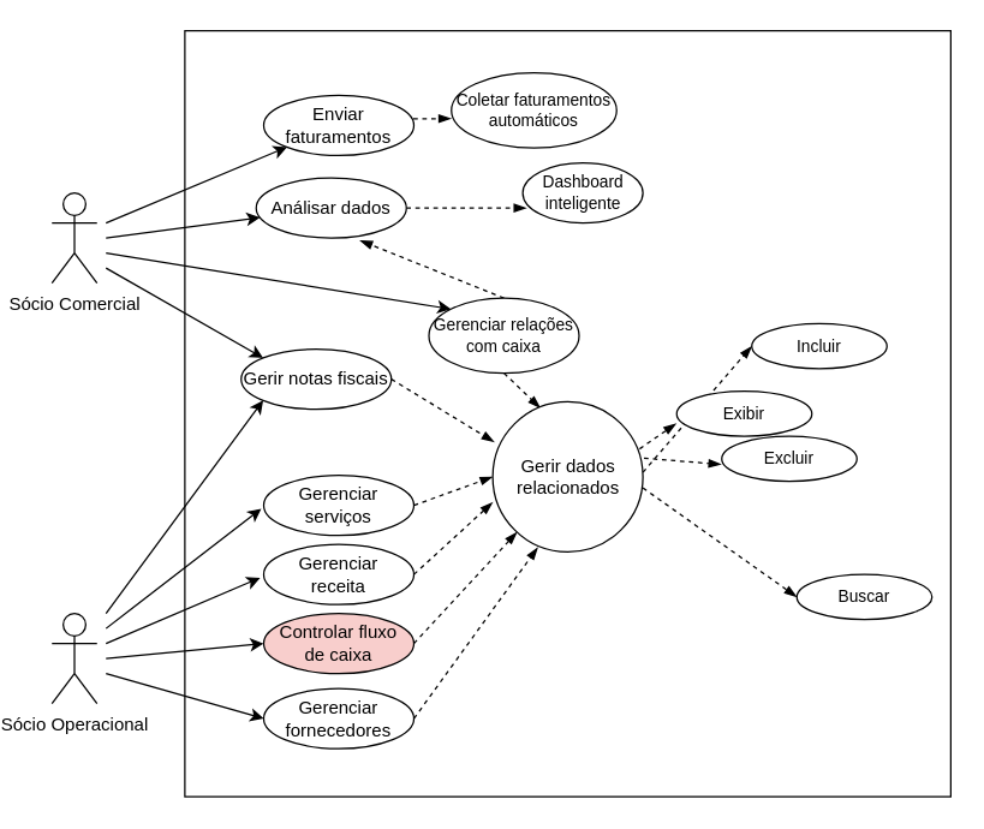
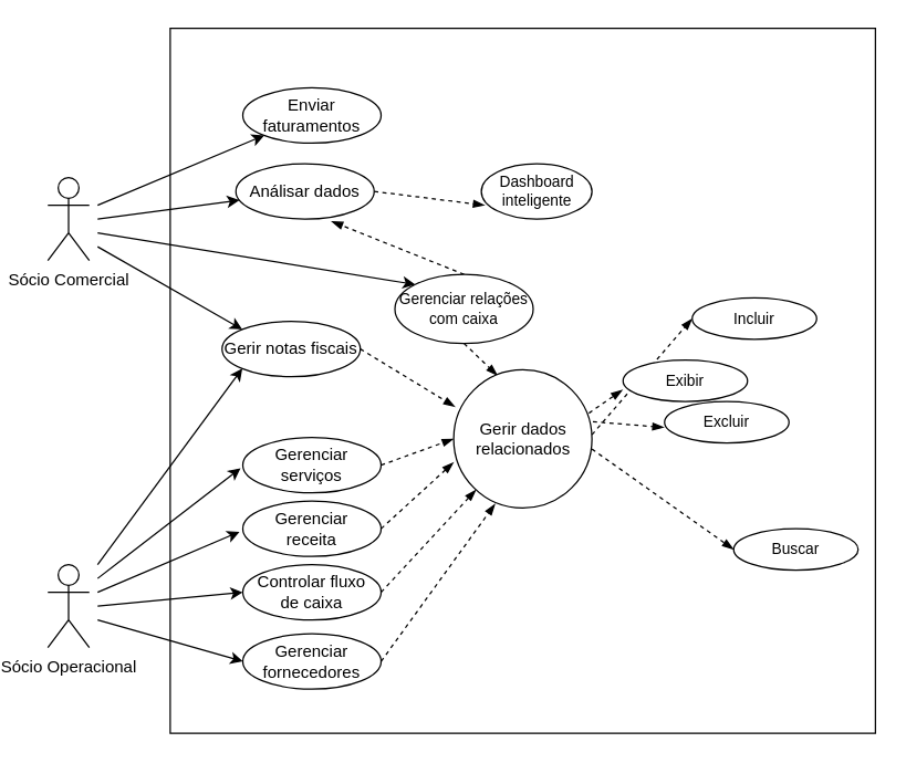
  <mxCell id="0" />
  <mxCell id="1" parent="0" />
  <mxCell id="2" value="" style="whiteSpace=wrap;html=1;aspect=fixed;" vertex="1" parent="1"><mxGeometry x="108.5" y="20" width="510" height="510" as="geometry" /></mxCell>
  <mxCell id="3" value="Sócio Operacional" style="shape=umlActor;verticalLabelPosition=bottom;verticalAlign=top;html=1;outlineConnect=0;align=center;" parent="1" vertex="1"><mxGeometry x="20" y="408" width="30" height="60" as="geometry" /></mxCell>
  <mxCell id="4" style="edgeStyle=none;rounded=0;orthogonalLoop=1;jettySize=auto;html=1;exitX=1;exitY=0.5;exitDx=0;exitDy=0;entryX=0;entryY=0.67;entryDx=0;entryDy=0;entryPerimeter=0;dashed=1;fontSize=11;startArrow=none;startFill=0;endArrow=blockThin;endFill=1;" parent="1" source="5" target="34" edge="1"><mxGeometry relative="1" as="geometry" /></mxCell>
  <mxCell id="5" value="Gerenciar &lt;br&gt;receita" style="ellipse;whiteSpace=wrap;html=1;" parent="1" vertex="1"><mxGeometry x="161" y="362" width="100" height="40" as="geometry" /></mxCell>
  <mxCell id="6" style="edgeStyle=none;rounded=0;orthogonalLoop=1;jettySize=auto;html=1;exitX=1;exitY=0.5;exitDx=0;exitDy=0;dashed=1;fontSize=11;startArrow=none;startFill=0;endArrow=blockThin;endFill=1;" parent="1" source="7" target="34" edge="1"><mxGeometry relative="1" as="geometry" /></mxCell>
- <mxCell id="7" value="Controlar fluxo &lt;br&gt;de caixa" style="ellipse;whiteSpace=wrap;html=1;fillColor=#f8cecc;" parent="1" vertex="1"><mxGeometry x="161" y="408" width="100" height="40" as="geometry" /></mxCell>
+ <mxCell id="7" value="Controlar fluxo &lt;br&gt;de caixa" style="ellipse;whiteSpace=wrap;html=1;" parent="1" vertex="1"><mxGeometry x="161" y="408" width="100" height="40" as="geometry" /></mxCell>
  <mxCell id="8" style="edgeStyle=none;rounded=0;orthogonalLoop=1;jettySize=auto;html=1;exitX=1;exitY=0.5;exitDx=0;exitDy=0;entryX=0;entryY=0.5;entryDx=0;entryDy=0;dashed=1;fontSize=11;startArrow=none;startFill=0;endArrow=blockThin;endFill=1;" parent="1" source="9" target="34" edge="1"><mxGeometry relative="1" as="geometry" /></mxCell>
  <mxCell id="9" value="Gerenciar &lt;br&gt;serviços" style="ellipse;whiteSpace=wrap;html=1;" parent="1" vertex="1"><mxGeometry x="161" y="316" width="100" height="40" as="geometry" /></mxCell>
  <mxCell id="10" style="edgeStyle=none;rounded=0;orthogonalLoop=1;jettySize=auto;html=1;exitX=1;exitY=0.5;exitDx=0;exitDy=0;entryX=0.3;entryY=0.97;entryDx=0;entryDy=0;entryPerimeter=0;dashed=1;fontSize=11;startArrow=none;startFill=0;endArrow=blockThin;endFill=1;" parent="1" source="11" target="34" edge="1"><mxGeometry relative="1" as="geometry" /></mxCell>
  <mxCell id="11" value="Gerenciar&lt;br&gt;fornecedores" style="ellipse;whiteSpace=wrap;html=1;" parent="1" vertex="1"><mxGeometry x="161" y="458" width="100" height="40" as="geometry" /></mxCell>
  <mxCell id="12" style="edgeStyle=none;rounded=0;orthogonalLoop=1;jettySize=auto;html=1;exitX=1;exitY=0.5;exitDx=0;exitDy=0;entryX=0.01;entryY=0.268;entryDx=0;entryDy=0;entryPerimeter=0;dashed=1;fontSize=11;startArrow=none;startFill=0;endArrow=blockThin;endFill=1;" parent="1" source="13" target="34" edge="1"><mxGeometry relative="1" as="geometry" /></mxCell>
  <mxCell id="13" value="Gerir notas fiscais" style="ellipse;whiteSpace=wrap;html=1;" parent="1" vertex="1"><mxGeometry x="146" y="232" width="100" height="40" as="geometry" /></mxCell>
  <mxCell id="14" value="" style="endArrow=classic;html=1;entryX=-0.016;entryY=0.556;entryDx=0;entryDy=0;entryPerimeter=0;" parent="1" target="9" edge="1"><mxGeometry width="50" height="50" relative="1" as="geometry"><mxPoint x="56" y="418" as="sourcePoint" /><mxPoint x="140" y="368" as="targetPoint" /></mxGeometry></mxCell>
  <mxCell id="15" value="" style="endArrow=classic;html=1;entryX=-0.024;entryY=0.556;entryDx=0;entryDy=0;entryPerimeter=0;" parent="1" target="5" edge="1"><mxGeometry width="50" height="50" relative="1" as="geometry"><mxPoint x="56" y="428" as="sourcePoint" /><mxPoint x="150" y="378" as="targetPoint" /></mxGeometry></mxCell>
  <mxCell id="16" value="" style="endArrow=classic;html=1;entryX=0;entryY=0.5;entryDx=0;entryDy=0;" parent="1" target="7" edge="1"><mxGeometry width="50" height="50" relative="1" as="geometry"><mxPoint x="56" y="438" as="sourcePoint" /><mxPoint x="150" y="388" as="targetPoint" /></mxGeometry></mxCell>
  <mxCell id="17" value="" style="endArrow=classic;html=1;entryX=0;entryY=0;entryDx=0;entryDy=0;" parent="1" target="13" edge="1"><mxGeometry width="50" height="50" relative="1" as="geometry"><mxPoint x="56" y="178" as="sourcePoint" /><mxPoint x="166" y="238" as="targetPoint" /></mxGeometry></mxCell>
  <mxCell id="18" value="" style="endArrow=classic;html=1;entryX=0;entryY=0.5;entryDx=0;entryDy=0;" parent="1" target="11" edge="1"><mxGeometry width="50" height="50" relative="1" as="geometry"><mxPoint x="56" y="448" as="sourcePoint" /><mxPoint x="210" y="598" as="targetPoint" /></mxGeometry></mxCell>
  <mxCell id="19" value="Sócio Comercial" style="shape=umlActor;verticalLabelPosition=bottom;verticalAlign=top;html=1;outlineConnect=0;align=center;" parent="1" vertex="1"><mxGeometry x="20" y="128" width="30" height="60" as="geometry" /></mxCell>
- <mxCell id="20" style="edgeStyle=none;rounded=0;orthogonalLoop=1;jettySize=auto;html=1;exitX=0.996;exitY=0.39;exitDx=0;exitDy=0;entryX=-0.001;entryY=0.61;entryDx=0;entryDy=0;entryPerimeter=0;dashed=1;fontSize=11;startArrow=none;startFill=0;endArrow=blockThin;endFill=1;exitPerimeter=0;" parent="1" source="21" target="35" edge="1"><mxGeometry relative="1" as="geometry" /></mxCell>
  <mxCell id="21" value="Enviar faturamentos" style="ellipse;whiteSpace=wrap;html=1;" parent="1" vertex="1"><mxGeometry x="161" y="63" width="100" height="40" as="geometry" /></mxCell>
  <mxCell id="22" style="edgeStyle=none;rounded=0;orthogonalLoop=1;jettySize=auto;html=1;exitX=0.5;exitY=0;exitDx=0;exitDy=0;entryX=0.691;entryY=1.04;entryDx=0;entryDy=0;entryPerimeter=0;dashed=1;fontSize=11;startArrow=none;startFill=0;endArrow=blockThin;endFill=1;" parent="1" source="24" target="28" edge="1"><mxGeometry relative="1" as="geometry" /></mxCell>
  <mxCell id="23" style="edgeStyle=none;rounded=0;orthogonalLoop=1;jettySize=auto;html=1;exitX=0.5;exitY=1;exitDx=0;exitDy=0;entryX=0.317;entryY=0.042;entryDx=0;entryDy=0;entryPerimeter=0;dashed=1;fontSize=11;startArrow=none;startFill=0;endArrow=blockThin;endFill=1;" parent="1" source="24" target="34" edge="1"><mxGeometry relative="1" as="geometry" /></mxCell>
  <mxCell id="24" value="Gerenciar relações com caixa" style="ellipse;whiteSpace=wrap;html=1;fontSize=11;" parent="1" vertex="1"><mxGeometry x="271" y="198" width="100" height="50" as="geometry" /></mxCell>
  <mxCell id="25" value="" style="endArrow=classic;html=1;entryX=0;entryY=0;entryDx=0;entryDy=0;" parent="1" target="24" edge="1"><mxGeometry width="50" height="50" relative="1" as="geometry"><mxPoint x="56" y="168" as="sourcePoint" /><mxPoint x="496" y="368" as="targetPoint" /></mxGeometry></mxCell>
  <mxCell id="26" value="" style="endArrow=classic;html=1;" parent="1" target="28" edge="1"><mxGeometry width="50" height="50" relative="1" as="geometry"><mxPoint x="56" y="158" as="sourcePoint" /><mxPoint x="240" y="157.5" as="targetPoint" /></mxGeometry></mxCell>
  <mxCell id="27" style="edgeStyle=none;rounded=0;orthogonalLoop=1;jettySize=auto;html=1;exitX=1;exitY=0.5;exitDx=0;exitDy=0;entryX=0.031;entryY=0.75;entryDx=0;entryDy=0;entryPerimeter=0;dashed=1;fontSize=11;startArrow=none;startFill=0;endArrow=blockThin;endFill=1;" parent="1" source="28" target="36" edge="1"><mxGeometry relative="1" as="geometry" /></mxCell>
  <mxCell id="28" value="Análisar dados" style="ellipse;whiteSpace=wrap;html=1;" parent="1" vertex="1"><mxGeometry x="156" y="118" width="100" height="40" as="geometry" /></mxCell>
  <mxCell id="29" value="" style="endArrow=classic;html=1;" parent="1" target="21" edge="1"><mxGeometry width="50" height="50" relative="1" as="geometry"><mxPoint x="56" y="148" as="sourcePoint" /><mxPoint x="226" y="218" as="targetPoint" /></mxGeometry></mxCell>
  <mxCell id="30" style="edgeStyle=none;rounded=0;orthogonalLoop=1;jettySize=auto;html=1;exitX=0.978;exitY=0.314;exitDx=0;exitDy=0;entryX=-0.004;entryY=0.717;entryDx=0;entryDy=0;entryPerimeter=0;dashed=1;fontSize=11;startArrow=none;startFill=0;endArrow=blockThin;endFill=1;exitPerimeter=0;" parent="1" source="34" target="40" edge="1"><mxGeometry relative="1" as="geometry" /></mxCell>
  <mxCell id="31" style="edgeStyle=none;rounded=0;orthogonalLoop=1;jettySize=auto;html=1;exitX=1.007;exitY=0.376;exitDx=0;exitDy=0;entryX=-0.004;entryY=0.625;entryDx=0;entryDy=0;entryPerimeter=0;dashed=1;fontSize=11;startArrow=none;startFill=0;endArrow=blockThin;endFill=1;exitPerimeter=0;" parent="1" source="34" target="37" edge="1"><mxGeometry relative="1" as="geometry" /></mxCell>
  <mxCell id="32" style="edgeStyle=none;rounded=0;orthogonalLoop=1;jettySize=auto;html=1;exitX=1;exitY=0.47;exitDx=0;exitDy=0;entryX=0;entryY=0.5;entryDx=0;entryDy=0;dashed=1;fontSize=11;startArrow=none;startFill=0;endArrow=blockThin;endFill=1;exitPerimeter=0;" parent="1" source="34" target="38" edge="1"><mxGeometry relative="1" as="geometry" /></mxCell>
  <mxCell id="33" style="edgeStyle=none;rounded=0;orthogonalLoop=1;jettySize=auto;html=1;exitX=1;exitY=0.574;exitDx=0;exitDy=0;entryX=0;entryY=0.5;entryDx=0;entryDy=0;dashed=1;fontSize=11;startArrow=none;startFill=0;endArrow=blockThin;endFill=1;exitPerimeter=0;" parent="1" source="34" target="39" edge="1"><mxGeometry relative="1" as="geometry" /></mxCell>
  <mxCell id="34" value="Gerir dados relacionados" style="ellipse;whiteSpace=wrap;html=1;" parent="1" vertex="1"><mxGeometry x="313.5" y="267" width="100" height="100" as="geometry" /></mxCell>
- <mxCell id="35" value="Coletar faturamentos automáticos" style="ellipse;whiteSpace=wrap;html=1;fontSize=11;" parent="1" vertex="1"><mxGeometry x="286" y="48" width="110" height="50" as="geometry" /></mxCell>
- <mxCell id="36" value="Dashboard&lt;br style=&quot;font-size: 11px&quot;&gt;inteligente" style="ellipse;whiteSpace=wrap;html=1;fontSize=11;" parent="1" vertex="1"><mxGeometry x="333.5" y="108" width="80" height="40" as="geometry" /></mxCell>
+ <mxCell id="36" value="Dashboard&lt;br style=&quot;font-size: 11px&quot;&gt;inteligente" style="ellipse;whiteSpace=wrap;html=1;fontSize=11;" parent="1" vertex="1"><mxGeometry x="333.5" y="118" width="80" height="40" as="geometry" /></mxCell>
  <mxCell id="37" value="Excluir" style="ellipse;whiteSpace=wrap;html=1;fontSize=11;" parent="1" vertex="1"><mxGeometry x="466" y="290" width="90" height="30" as="geometry" /></mxCell>
  <mxCell id="38" value="Incluir" style="ellipse;whiteSpace=wrap;html=1;fontSize=11;" parent="1" vertex="1"><mxGeometry x="486" y="215" width="90" height="30" as="geometry" /></mxCell>
  <mxCell id="39" value="Buscar" style="ellipse;whiteSpace=wrap;html=1;fontSize=11;" parent="1" vertex="1"><mxGeometry x="516" y="382" width="90" height="30" as="geometry" /></mxCell>
  <mxCell id="40" value="Exibir" style="ellipse;whiteSpace=wrap;html=1;fontSize=11;" parent="1" vertex="1"><mxGeometry x="436" y="260" width="90" height="30" as="geometry" /></mxCell>
  <mxCell id="41" value="" style="endArrow=classic;html=1;entryX=0;entryY=1;entryDx=0;entryDy=0;" parent="1" target="13" edge="1"><mxGeometry width="50" height="50" relative="1" as="geometry"><mxPoint x="56" y="408" as="sourcePoint" /><mxPoint x="154.4" y="278.12" as="targetPoint" /></mxGeometry></mxCell>
